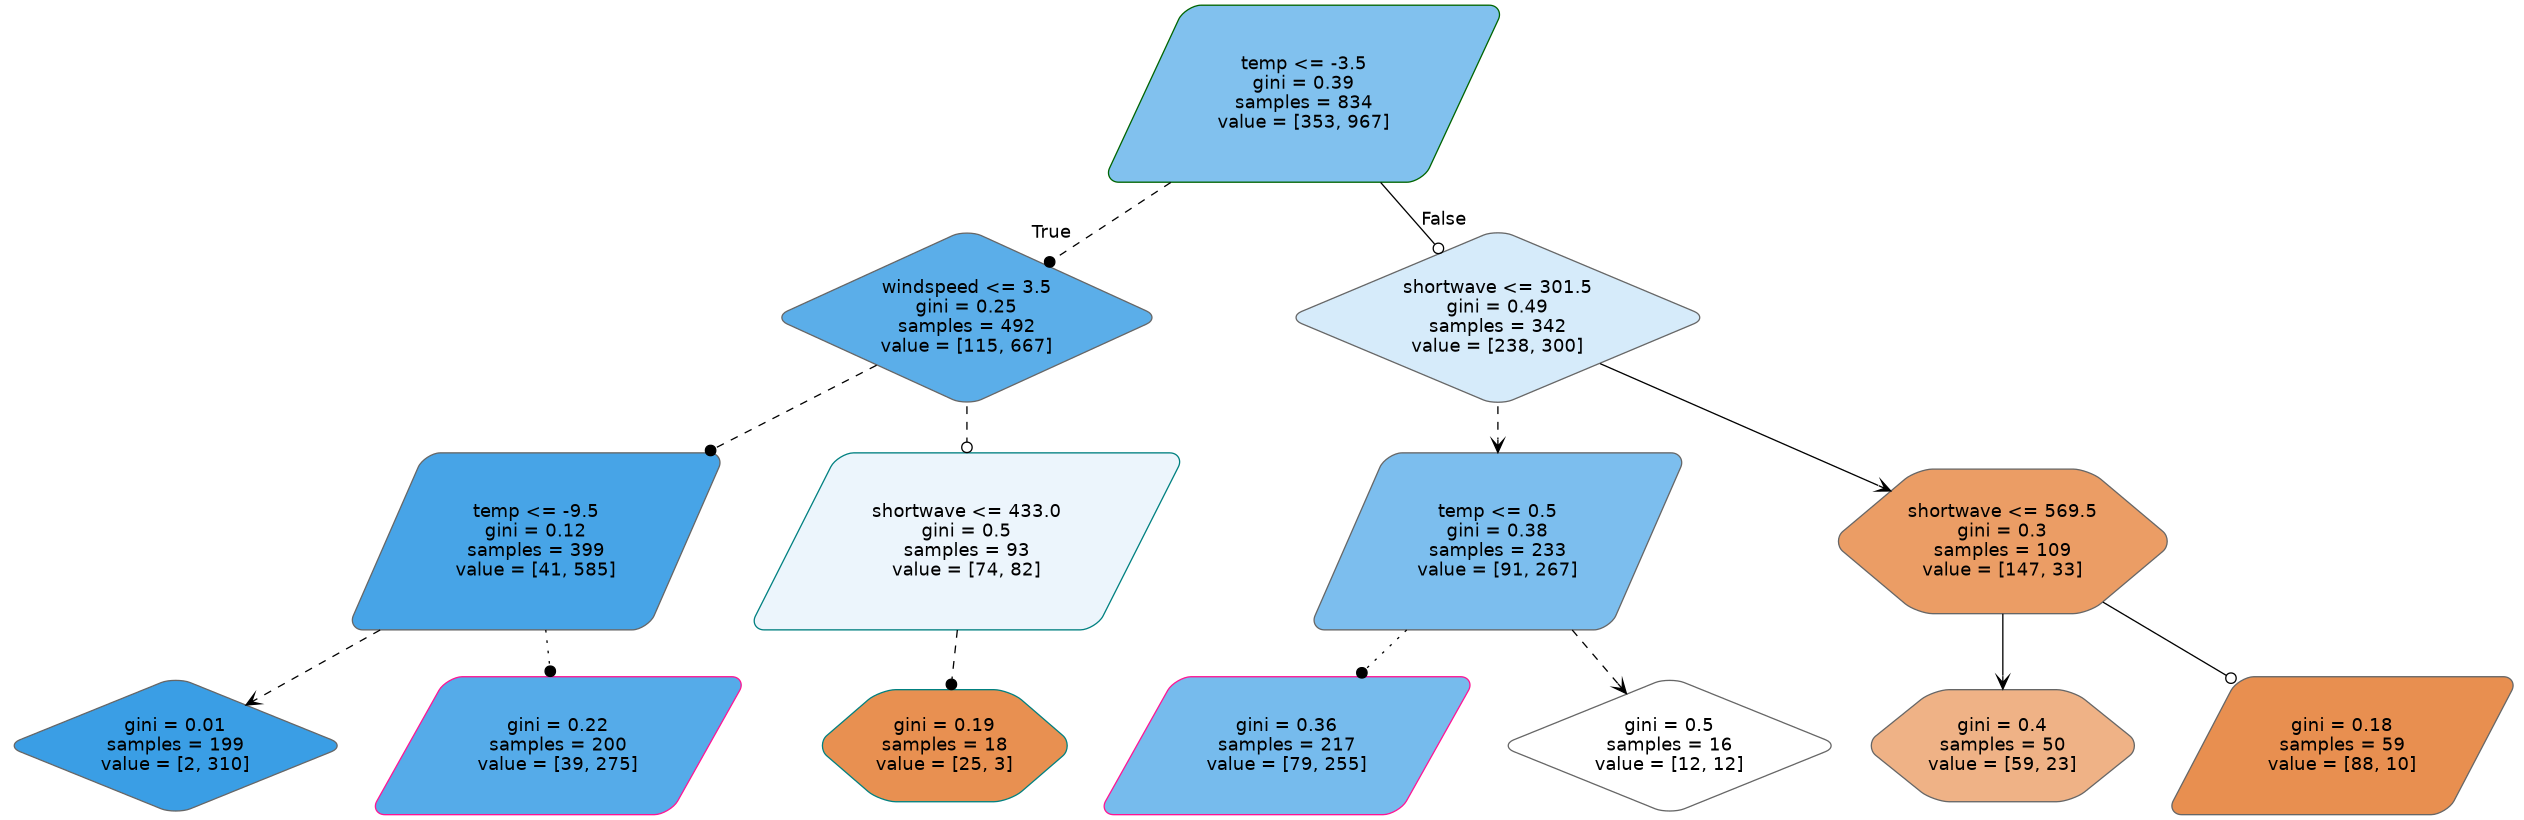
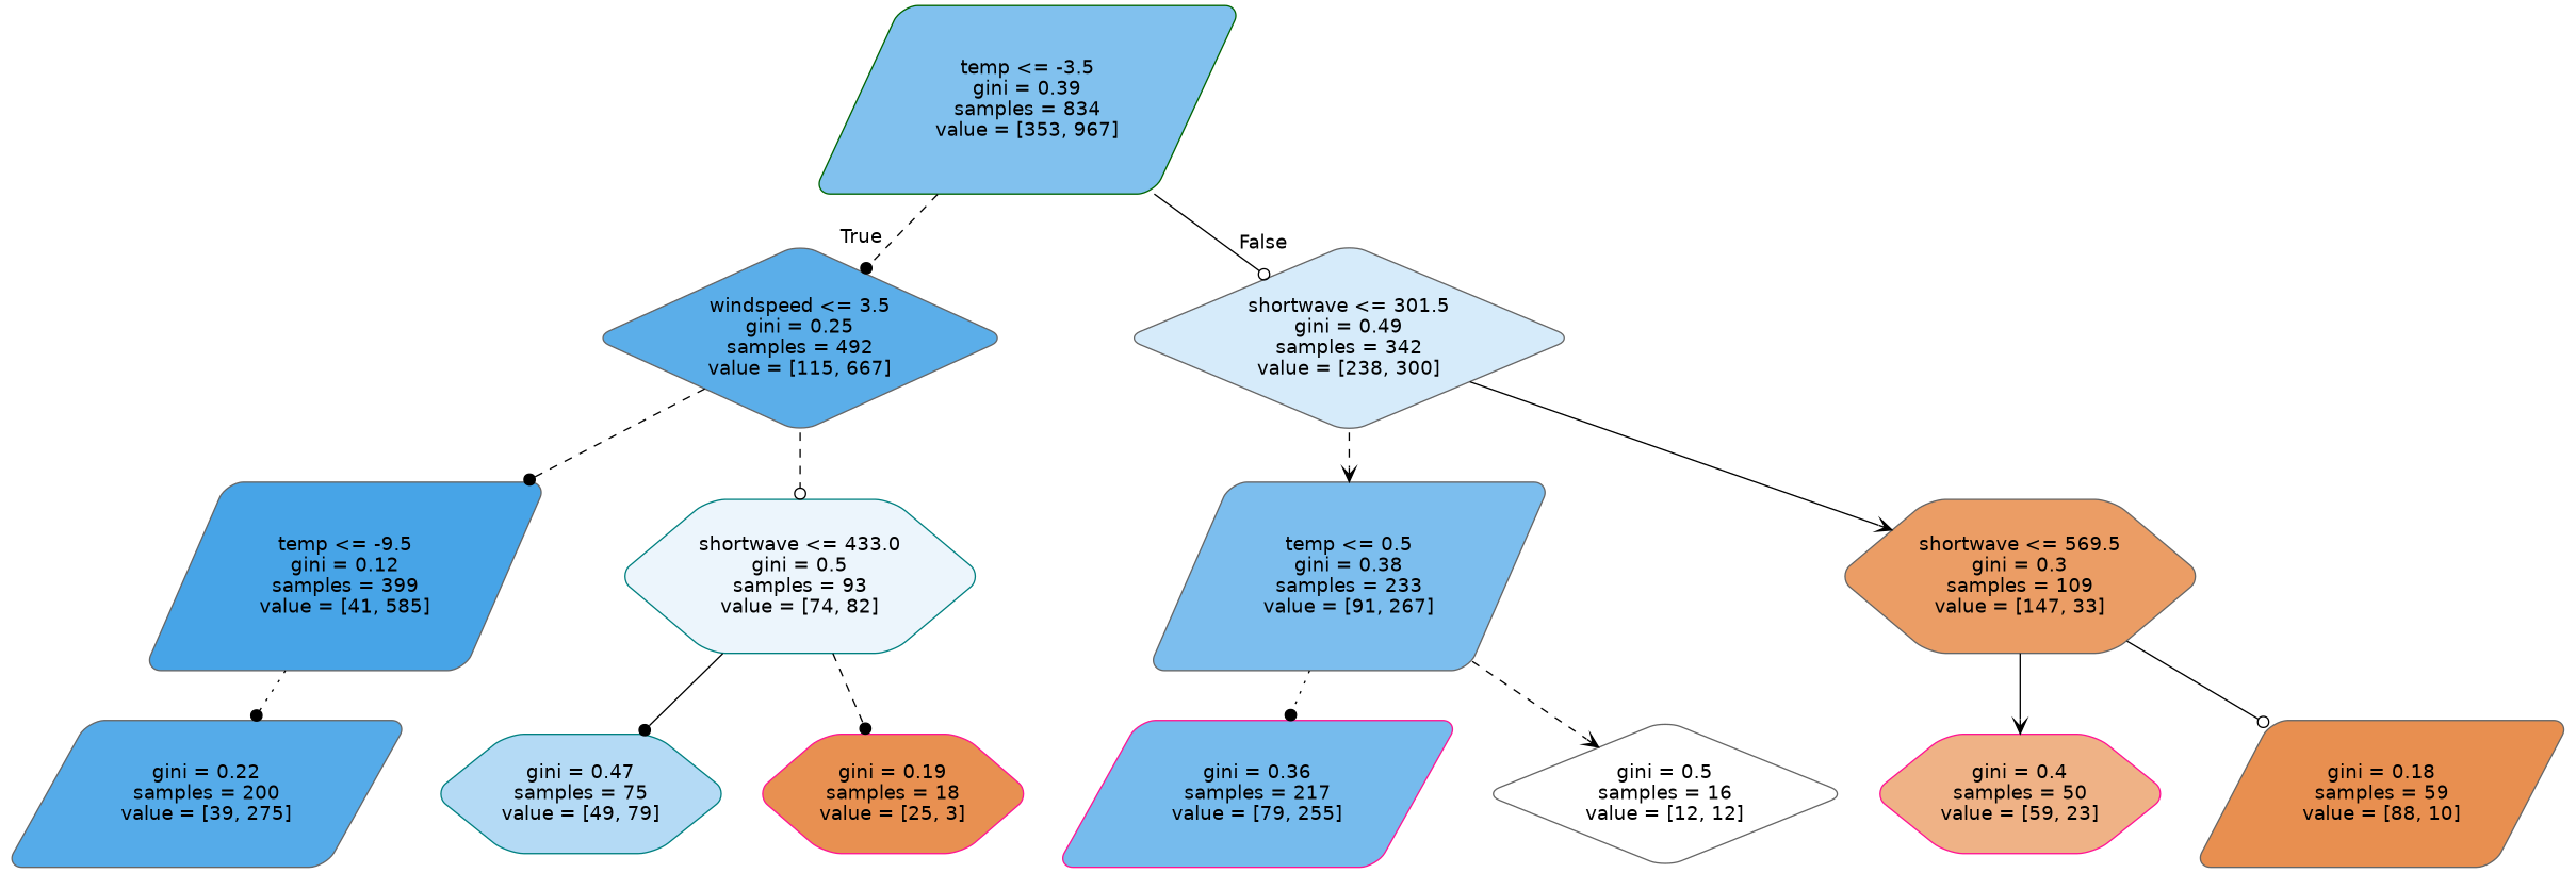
  digraph {
    node [color=gray40 fontname=helvetica shape=parallelogram style="filled, rounded"]
    edge [arrowhead=dot fontname=helvetica style=dashed]
    n1 [color=darkgreen fillcolor="#81c1ee" label="temp <= -3.5\ngini = 0.39\nsamples = 834\nvalue = [353, 967]"]
    n2 [fillcolor="#5baee9" label="windspeed <= 3.5\ngini = 0.25\nsamples = 492\nvalue = [115, 667]" shape=diamond]
    n3 [fillcolor="#d6ebfa" label="shortwave <= 301.5\ngini = 0.49\nsamples = 342\nvalue = [238, 300]" shape=diamond]
    n4 [fillcolor="#47a4e7" label="temp <= -9.5\ngini = 0.12\nsamples = 399\nvalue = [41, 585]"]
-   n5 [color=teal fillcolor="#ecf5fc" label="shortwave <= 433.0\ngini = 0.5\nsamples = 93\nvalue = [74, 82]"]
+   n5 [color=teal fillcolor="#ecf5fc" label="shortwave <= 433.0\ngini = 0.5\nsamples = 93\nvalue = [74, 82]" shape=hexagon]
    n6 [fillcolor="#7cbeee" label="temp <= 0.5\ngini = 0.38\nsamples = 233\nvalue = [91, 267]"]
    n7 [fillcolor="#eb9d65" label="shortwave <= 569.5\ngini = 0.3\nsamples = 109\nvalue = [147, 33]" shape=hexagon]
-   n8 [fillcolor="#3a9ee5" label="gini = 0.01\nsamples = 199\nvalue = [2, 310]" shape=diamond]
-   n9 [color=deeppink fillcolor="#55abe9" label="gini = 0.22\nsamples = 200\nvalue = [39, 275]"]
-   n11 [color=teal fillcolor="#e89051" label="gini = 0.19\nsamples = 18\nvalue = [25, 3]" shape=hexagon]
+   n9 [fillcolor="#55abe9" label="gini = 0.22\nsamples = 200\nvalue = [39, 275]"]
+   n10 [color=teal fillcolor="#b4daf5" label="gini = 0.47\nsamples = 75\nvalue = [49, 79]" shape=hexagon]
+   n11 [color=deeppink fillcolor="#e89051" label="gini = 0.19\nsamples = 18\nvalue = [25, 3]" shape=hexagon]
    n12 [color=deeppink fillcolor="#76bbed" label="gini = 0.36\nsamples = 217\nvalue = [79, 255]"]
    n13 [fillcolor="#ffffff" label="gini = 0.5\nsamples = 16\nvalue = [12, 12]" shape=diamond]
-   n14 [fillcolor="#efb286" label="gini = 0.4\nsamples = 50\nvalue = [59, 23]" shape=hexagon]
+   n14 [color=deeppink fillcolor="#efb286" label="gini = 0.4\nsamples = 50\nvalue = [59, 23]" shape=hexagon]
    n15 [fillcolor="#e88f50" label="gini = 0.18\nsamples = 59\nvalue = [88, 10]"]
    n1 -> n2 [headlabel=True labelangle=45 labeldistance=2.5]
    n1 -> n3 [arrowhead=odot headlabel=False labelangle=-45 labeldistance=2.5 style=solid]
    n2 -> n4
    n2 -> n5 [arrowhead=odot]
    n3 -> n6 [arrowhead=vee]
    n3 -> n7 [arrowhead=vee style=solid]
-   n4 -> n8 [arrowhead=vee]
    n4 -> n9 [style=dotted]
+   n5 -> n10 [style=solid]
    n5 -> n11
    n6 -> n12 [style=dotted]
    n6 -> n13 [arrowhead=vee]
    n7 -> n14 [arrowhead=vee style=solid]
    n7 -> n15 [arrowhead=odot style=solid]
  }
